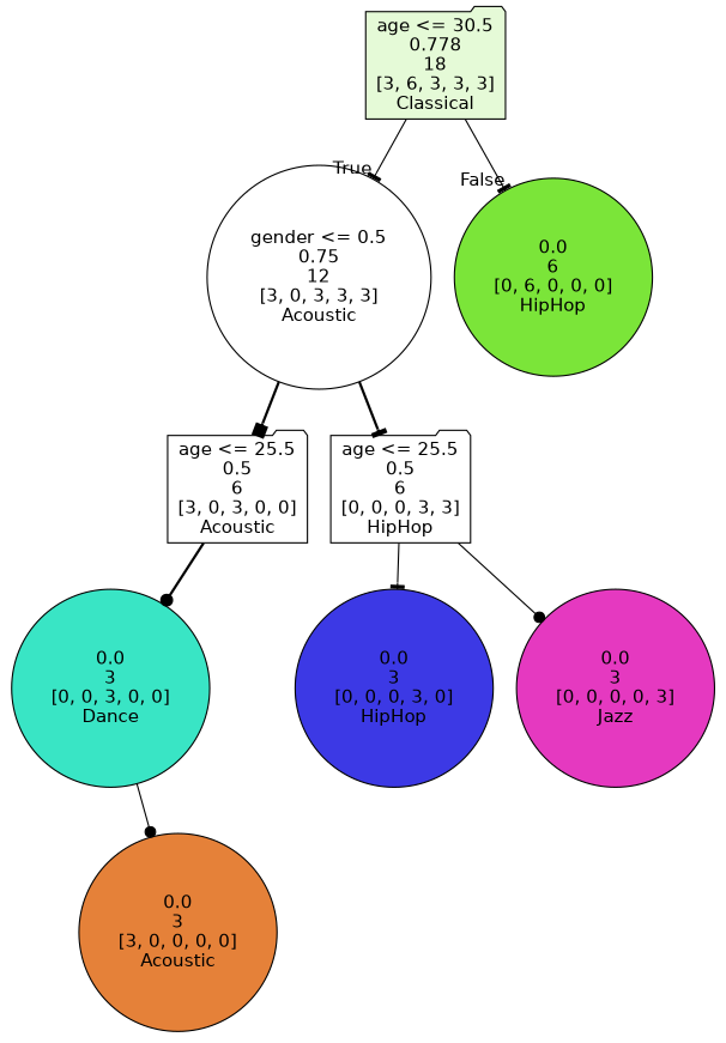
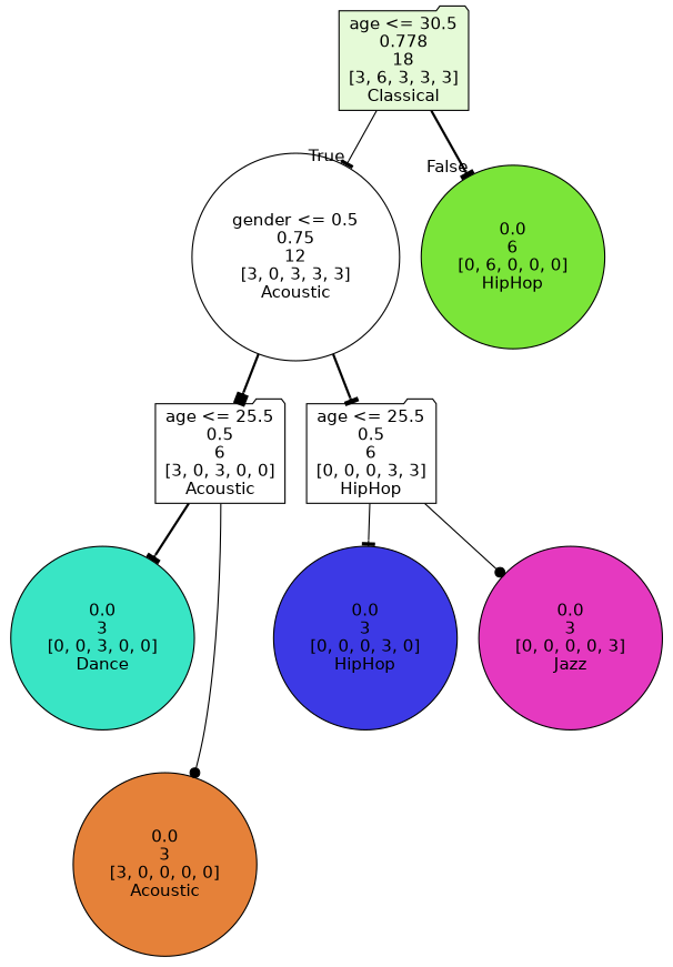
  digraph {
    node [color=black fillcolor="#ffffff" fontname=helvetica shape=circle style="filled, rounded"]
    edge [arrowhead=tee fontname=helvetica style=solid]
    n1 [fillcolor="#e5fad7" label="age <= 30.5\n0.778\n18\n[3, 6, 3, 3, 3]\nClassical" shape=folder]
    n2 [label="gender <= 0.5\n0.75\n12\n[3, 0, 3, 3, 3]\nAcoustic"]
    n3 [fillcolor="#7be539" label="0.0\n6\n[0, 6, 0, 0, 0]\nHipHop"]
    n4 [label="age <= 25.5\n0.5\n6\n[3, 0, 3, 0, 0]\nAcoustic" shape=folder]
    n5 [label="age <= 25.5\n0.5\n6\n[0, 0, 0, 3, 3]\nHipHop" shape=folder]
    n6 [fillcolor="#39e5c5" label="0.0\n3\n[0, 0, 3, 0, 0]\nDance"]
    n7 [fillcolor="#e58139" label="0.0\n3\n[3, 0, 0, 0, 0]\nAcoustic"]
    n8 [fillcolor="#3c39e5" label="0.0\n3\n[0, 0, 0, 3, 0]\nHipHop"]
    n9 [fillcolor="#e539c0" label="0.0\n3\n[0, 0, 0, 0, 3]\nJazz"]
    n1 -> n2 [headlabel=True labelangle=45 labeldistance=2.5]
-   n1 -> n3 [headlabel=False labelangle=-45 labeldistance=2.5]
+   n1 -> n3 [headlabel=False labelangle=-45 labeldistance=2.5 style=bold]
    n2 -> n4 [arrowhead=box style=bold]
    n2 -> n5 [style=bold]
-   n4 -> n6 [arrowhead=dot style=bold]
-   n6 -> n7 [arrowhead=dot]
+   n4 -> n6 [style=bold]
+   n4 -> n7 [arrowhead=dot]
    n5 -> n8
    n5 -> n9 [arrowhead=dot]
  }
